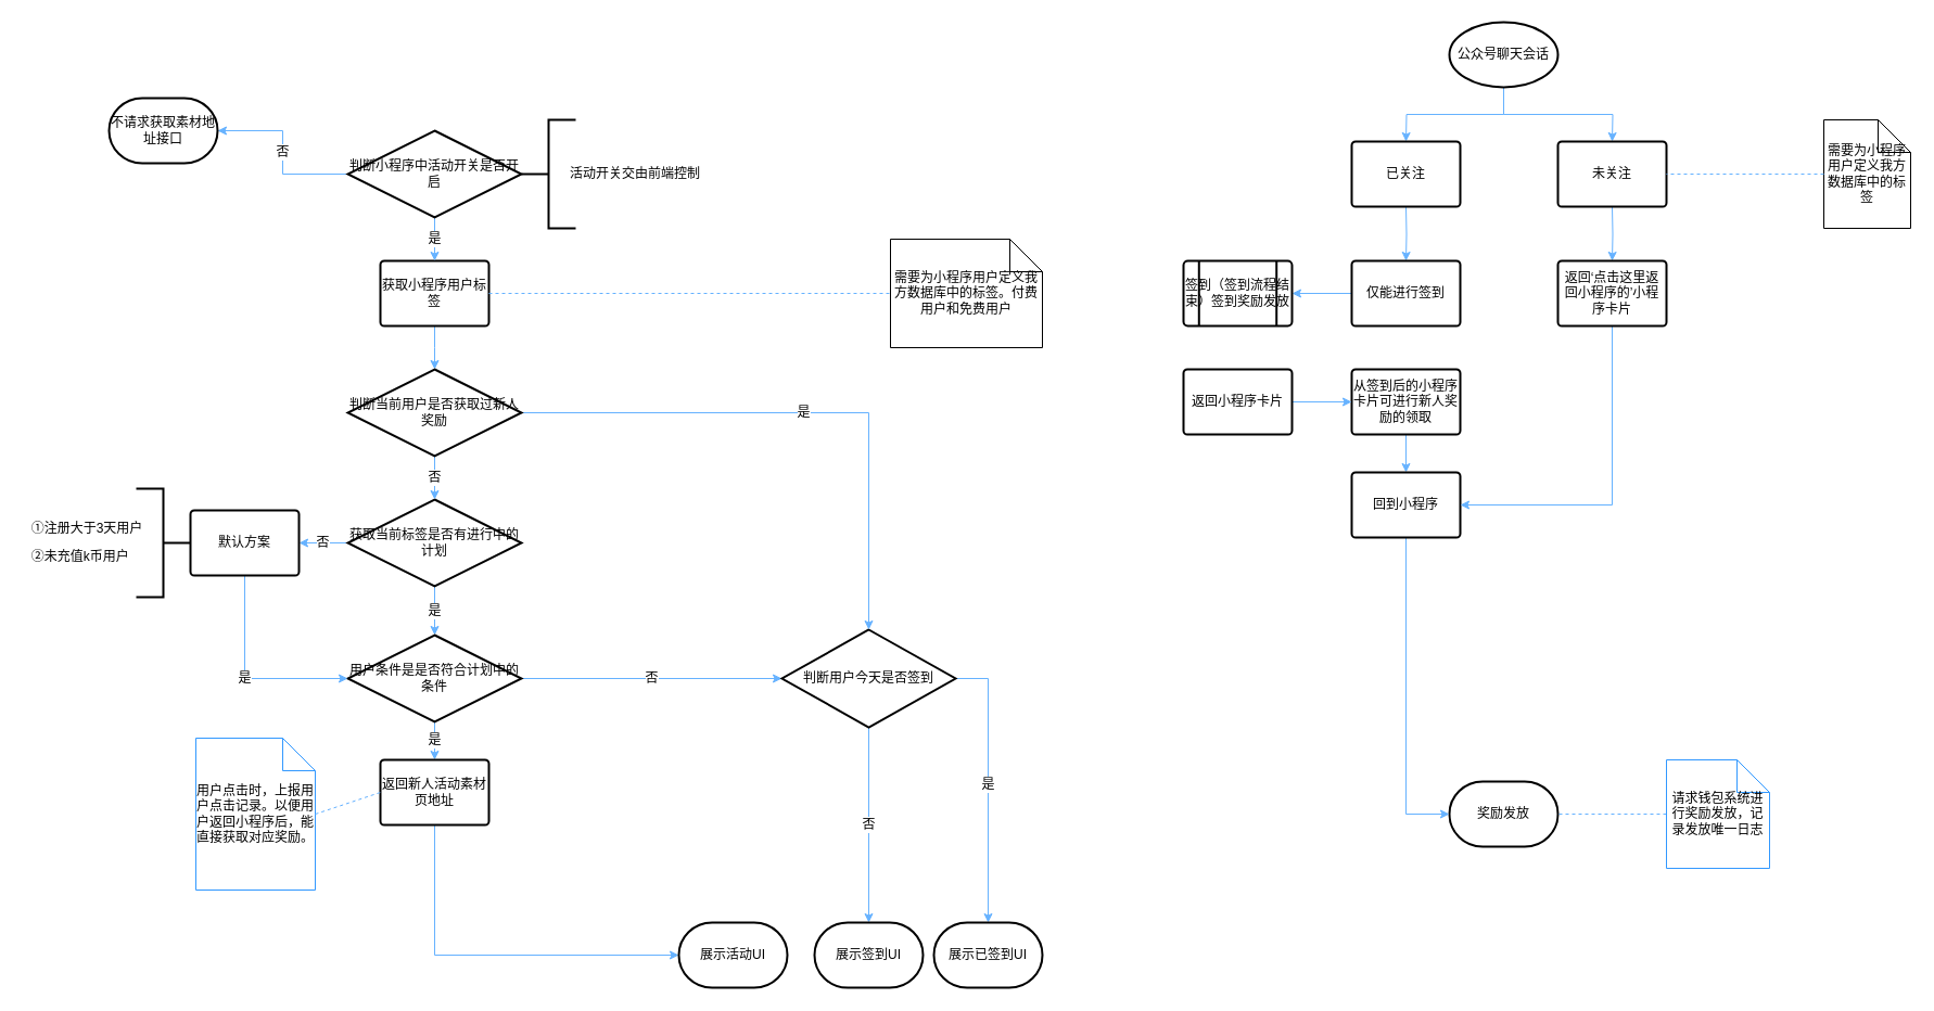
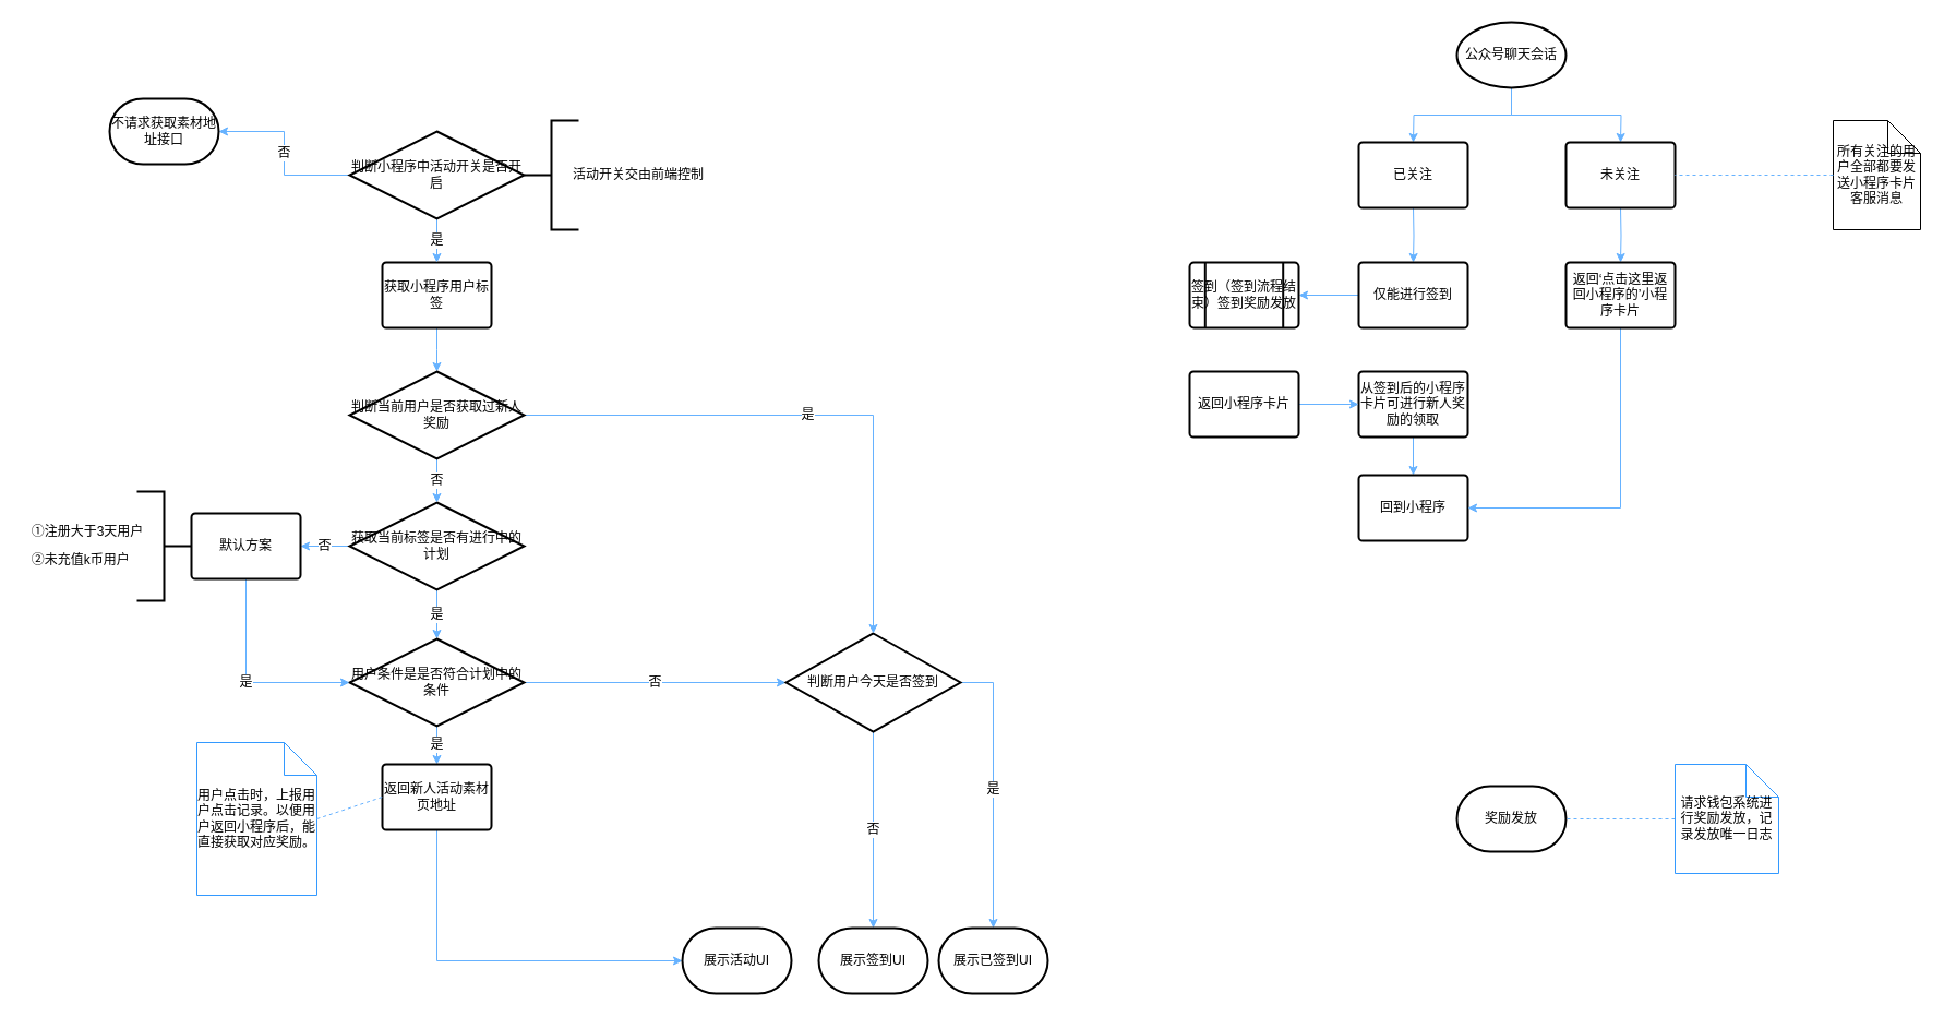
  <mxCell id="0" />
  <mxCell id="1" parent="0" />
  <mxCell id="2" style="edgeStyle=orthogonalEdgeStyle;rounded=0;html=1;exitX=0.5;exitY=1;exitPerimeter=0;entryX=0.5;entryY=0;entryPerimeter=0;jettySize=auto;orthogonalLoop=1;strokeColor=#66B2FF;fontSize=12;" edge="1" parent="1" source="3"><mxGeometry relative="1" as="geometry"><mxPoint x="400" y="340" as="targetPoint" /></mxGeometry></mxCell>
  <mxCell id="3" value="获取小程序用户标签" style="strokeWidth=2;html=1;shape=mxgraph.flowchart.process;whiteSpace=wrap;fillColor=#FFFFFF;fontSize=12;" vertex="1" parent="1"><mxGeometry x="350" y="240" width="100" height="60" as="geometry" /></mxCell>
  <mxCell id="4" value="是" style="edgeStyle=orthogonalEdgeStyle;rounded=0;html=1;exitX=0.5;exitY=1;exitPerimeter=0;jettySize=auto;orthogonalLoop=1;strokeColor=#66B2FF;fontSize=12;entryX=0.5;entryY=0;entryPerimeter=0;" edge="1" parent="1" source="6" target="9"><mxGeometry relative="1" as="geometry"><mxPoint x="400" y="620" as="targetPoint" /><Array as="points" /></mxGeometry></mxCell>
  <mxCell id="5" value="否" style="edgeStyle=orthogonalEdgeStyle;rounded=0;html=1;exitX=0;exitY=0.5;exitPerimeter=0;entryX=1;entryY=0.5;entryPerimeter=0;jettySize=auto;orthogonalLoop=1;strokeColor=#66B2FF;fontSize=12;fontColor=#000000;" edge="1" parent="1" source="6" target="13"><mxGeometry relative="1" as="geometry" /></mxCell>
  <mxCell id="6" value="&lt;span&gt;获取当前标签是否有进行中的计划&lt;/span&gt;" style="strokeWidth=2;html=1;shape=mxgraph.flowchart.decision;whiteSpace=wrap;fillColor=#FFFFFF;fontSize=12;" vertex="1" parent="1"><mxGeometry x="320" y="460" width="160" height="80" as="geometry" /></mxCell>
  <mxCell id="7" value="是" style="edgeStyle=orthogonalEdgeStyle;rounded=0;html=1;exitX=0.5;exitY=1;exitPerimeter=0;jettySize=auto;orthogonalLoop=1;strokeColor=#66B2FF;fontSize=12;" edge="1" parent="1" source="9" target="11"><mxGeometry relative="1" as="geometry" /></mxCell>
  <mxCell id="8" value="否" style="edgeStyle=orthogonalEdgeStyle;rounded=0;html=1;exitX=1;exitY=0.5;exitPerimeter=0;entryX=0;entryY=0.5;entryPerimeter=0;jettySize=auto;orthogonalLoop=1;strokeColor=#66B2FF;fontSize=12;" edge="1" parent="1" source="9" target="25"><mxGeometry relative="1" as="geometry" /></mxCell>
  <mxCell id="9" value="用户条件是是否符合计划中的条件&lt;br&gt;" style="strokeWidth=2;html=1;shape=mxgraph.flowchart.decision;whiteSpace=wrap;fillColor=#FFFFFF;fontSize=12;" vertex="1" parent="1"><mxGeometry x="320" y="585" width="160" height="80" as="geometry" /></mxCell>
  <mxCell id="10" style="edgeStyle=orthogonalEdgeStyle;rounded=0;html=1;exitX=0.5;exitY=1;exitPerimeter=0;entryX=0;entryY=0.5;entryPerimeter=0;jettySize=auto;orthogonalLoop=1;strokeColor=#66B2FF;fontSize=12;" edge="1" parent="1" source="11" target="22"><mxGeometry relative="1" as="geometry" /></mxCell>
  <mxCell id="11" value="返回新人活动素材页地址" style="strokeWidth=2;html=1;shape=mxgraph.flowchart.process;whiteSpace=wrap;fillColor=#FFFFFF;fontSize=12;" vertex="1" parent="1"><mxGeometry x="350" y="700" width="100" height="60" as="geometry" /></mxCell>
  <mxCell id="12" value="是" style="edgeStyle=orthogonalEdgeStyle;rounded=0;html=1;exitX=0.5;exitY=1;exitPerimeter=0;entryX=0;entryY=0.5;entryPerimeter=0;jettySize=auto;orthogonalLoop=1;strokeColor=#66B2FF;fontSize=12;fontColor=#000000;" edge="1" parent="1" source="13" target="9"><mxGeometry relative="1" as="geometry" /></mxCell>
  <mxCell id="13" value="默认方案" style="strokeWidth=2;html=1;shape=mxgraph.flowchart.process;whiteSpace=wrap;fillColor=#FFFFFF;fontSize=12;" vertex="1" parent="1"><mxGeometry x="175" y="470" width="100" height="60" as="geometry" /></mxCell>
  <mxCell id="14" value="" style="strokeWidth=2;html=1;shape=mxgraph.flowchart.annotation_2;align=left;fillColor=#FFFFFF;fontSize=12;direction=west;" vertex="1" parent="1"><mxGeometry x="125" y="450" width="50" height="100" as="geometry" /></mxCell>
  <mxCell id="15" value="&lt;p&gt;&amp;nbsp;&amp;nbsp;①注册大于3天用户&lt;/p&gt;&lt;p&gt;&amp;nbsp; ②未充值k币用户&lt;/p&gt;" style="text;html=1;resizable=0;points=[];autosize=1;align=left;verticalAlign=top;spacingTop=-4;fontSize=12;" vertex="1" parent="1"><mxGeometry x="20" y="465" width="120" height="70" as="geometry" /></mxCell>
  <mxCell id="16" value="" style="strokeWidth=2;html=1;shape=mxgraph.flowchart.annotation_2;align=left;fillColor=#FFFFFF;fontSize=12;" vertex="1" parent="1"><mxGeometry x="480" y="110" width="50" height="100" as="geometry" /></mxCell>
  <mxCell id="17" value="活动开关交由前端控制" style="text;html=1;resizable=0;points=[];autosize=1;align=left;verticalAlign=top;spacingTop=-4;fontSize=12;" vertex="1" parent="1"><mxGeometry x="523" y="150" width="140" height="20" as="geometry" /></mxCell>
  <mxCell id="18" value="是" style="edgeStyle=orthogonalEdgeStyle;rounded=0;html=1;exitX=0.5;exitY=1;exitPerimeter=0;entryX=0.5;entryY=0;entryPerimeter=0;jettySize=auto;orthogonalLoop=1;strokeColor=#66B2FF;fontSize=12;" edge="1" parent="1" source="20" target="3"><mxGeometry relative="1" as="geometry" /></mxCell>
  <mxCell id="19" value="否" style="edgeStyle=orthogonalEdgeStyle;rounded=0;html=1;exitX=0;exitY=0.5;exitPerimeter=0;jettySize=auto;orthogonalLoop=1;strokeColor=#66B2FF;fontSize=12;" edge="1" parent="1" source="20" target="21"><mxGeometry relative="1" as="geometry" /></mxCell>
  <mxCell id="20" value="判断小程序中活动开关是否开启&lt;br&gt;" style="strokeWidth=2;html=1;shape=mxgraph.flowchart.decision;whiteSpace=wrap;fillColor=#FFFFFF;fontSize=12;" vertex="1" parent="1"><mxGeometry x="320" y="120" width="160" height="80" as="geometry" /></mxCell>
  <mxCell id="21" value="不请求获取素材地址接口" style="strokeWidth=2;html=1;shape=mxgraph.flowchart.terminator;whiteSpace=wrap;fillColor=#FFFFFF;fontSize=12;" vertex="1" parent="1"><mxGeometry x="100" y="90" width="100" height="60" as="geometry" /></mxCell>
  <mxCell id="22" value="展示活动UI" style="strokeWidth=2;html=1;shape=mxgraph.flowchart.terminator;whiteSpace=wrap;fillColor=#FFFFFF;fontSize=12;" vertex="1" parent="1"><mxGeometry x="625" y="850" width="100" height="60" as="geometry" /></mxCell>
  <mxCell id="23" value="是" style="edgeStyle=orthogonalEdgeStyle;rounded=0;html=1;exitX=1;exitY=0.5;exitPerimeter=0;entryX=0.5;entryY=0;entryPerimeter=0;jettySize=auto;orthogonalLoop=1;strokeColor=#66B2FF;fontSize=12;" edge="1" parent="1" source="25" target="27"><mxGeometry relative="1" as="geometry" /></mxCell>
  <mxCell id="24" value="否" style="edgeStyle=orthogonalEdgeStyle;rounded=0;html=1;exitX=0.5;exitY=1;exitPerimeter=0;jettySize=auto;orthogonalLoop=1;strokeColor=#66B2FF;fontSize=12;" edge="1" parent="1" source="25" target="26"><mxGeometry relative="1" as="geometry" /></mxCell>
  <mxCell id="25" value="判断用户今天是否签到&lt;br&gt;" style="strokeWidth=2;html=1;shape=mxgraph.flowchart.decision;whiteSpace=wrap;fillColor=#FFFFFF;fontSize=12;" vertex="1" parent="1"><mxGeometry x="720" y="580" width="160" height="90" as="geometry" /></mxCell>
  <mxCell id="26" value="展示签到UI" style="strokeWidth=2;html=1;shape=mxgraph.flowchart.terminator;whiteSpace=wrap;fillColor=#FFFFFF;fontSize=12;" vertex="1" parent="1"><mxGeometry x="750" y="850" width="100" height="60" as="geometry" /></mxCell>
  <mxCell id="27" value="展示已签到UI" style="strokeWidth=2;html=1;shape=mxgraph.flowchart.terminator;whiteSpace=wrap;fillColor=#FFFFFF;fontSize=12;" vertex="1" parent="1"><mxGeometry x="860" y="850" width="100" height="60" as="geometry" /></mxCell>
  <mxCell id="28" style="edgeStyle=orthogonalEdgeStyle;rounded=0;html=1;exitX=0.5;exitY=1;exitPerimeter=0;entryX=0.5;entryY=0;entryPerimeter=0;jettySize=auto;orthogonalLoop=1;strokeColor=#66B2FF;fontSize=12;" edge="1" parent="1" source="30"><mxGeometry relative="1" as="geometry"><mxPoint x="1295" y="130" as="targetPoint" /></mxGeometry></mxCell>
  <mxCell id="29" style="edgeStyle=orthogonalEdgeStyle;rounded=0;html=1;exitX=0.5;exitY=1;exitPerimeter=0;entryX=0.5;entryY=0;entryPerimeter=0;jettySize=auto;orthogonalLoop=1;strokeColor=#66B2FF;fontSize=12;" edge="1" parent="1" source="30"><mxGeometry relative="1" as="geometry"><mxPoint x="1485" y="130" as="targetPoint" /></mxGeometry></mxCell>
  <mxCell id="30" value="公众号聊天会话" style="strokeWidth=2;html=1;shape=mxgraph.flowchart.start_1;whiteSpace=wrap;fillColor=#FFFFFF;fontSize=12;" vertex="1" parent="1"><mxGeometry x="1335" y="20" width="100" height="60" as="geometry" /></mxCell>
  <mxCell id="31" style="edgeStyle=orthogonalEdgeStyle;rounded=0;html=1;exitX=0.5;exitY=1;exitPerimeter=0;jettySize=auto;orthogonalLoop=1;strokeColor=#66B2FF;fontSize=12;" edge="1" parent="1" target="34"><mxGeometry relative="1" as="geometry"><mxPoint x="1295" y="190" as="sourcePoint" /></mxGeometry></mxCell>
  <mxCell id="32" style="edgeStyle=orthogonalEdgeStyle;rounded=0;html=1;exitX=0.5;exitY=1;exitPerimeter=0;jettySize=auto;orthogonalLoop=1;strokeColor=#66B2FF;fontSize=12;" edge="1" parent="1" target="41"><mxGeometry relative="1" as="geometry"><mxPoint x="1485" y="190" as="sourcePoint" /></mxGeometry></mxCell>
  <mxCell id="33" style="edgeStyle=orthogonalEdgeStyle;rounded=0;html=1;exitX=0;exitY=0.5;exitPerimeter=0;entryX=1;entryY=0.5;entryPerimeter=0;jettySize=auto;orthogonalLoop=1;strokeColor=#66B2FF;fontSize=12;" edge="1" parent="1" source="34" target="54"><mxGeometry relative="1" as="geometry"><mxPoint x="1190" y="270" as="targetPoint" /><Array as="points" /></mxGeometry></mxCell>
  <mxCell id="34" value="仅能进行签到" style="strokeWidth=2;html=1;shape=mxgraph.flowchart.process;whiteSpace=wrap;fontSize=12;" vertex="1" parent="1"><mxGeometry x="1245" y="240" width="100" height="60" as="geometry" /></mxCell>
  <mxCell id="35" style="edgeStyle=orthogonalEdgeStyle;rounded=0;html=1;exitX=0.5;exitY=1;exitPerimeter=0;entryX=0.5;entryY=0;entryPerimeter=0;jettySize=auto;orthogonalLoop=1;strokeColor=#66B2FF;fontSize=12;" edge="1" parent="1" source="36" target="39"><mxGeometry relative="1" as="geometry" /></mxCell>
  <mxCell id="36" value="从签到后的小程序卡片可进行新人奖励的领取" style="strokeWidth=2;html=1;shape=mxgraph.flowchart.process;whiteSpace=wrap;fillColor=#FFFFFF;fontSize=12;" vertex="1" parent="1"><mxGeometry x="1245" y="340" width="100" height="60" as="geometry" /></mxCell>
  <mxCell id="37" value="奖励发放" style="strokeWidth=2;html=1;shape=mxgraph.flowchart.terminator;whiteSpace=wrap;fillColor=#FFFFFF;fontSize=12;" vertex="1" parent="1"><mxGeometry x="1335" y="720" width="100" height="60" as="geometry" /></mxCell>
- <mxCell id="38" style="edgeStyle=orthogonalEdgeStyle;rounded=0;html=1;exitX=0.5;exitY=1;exitPerimeter=0;entryX=0;entryY=0.5;entryPerimeter=0;jettySize=auto;orthogonalLoop=1;strokeColor=#66B2FF;fontSize=12;" edge="1" parent="1" source="39" target="37"><mxGeometry relative="1" as="geometry" /></mxCell>
  <mxCell id="39" value="回到小程序" style="strokeWidth=2;html=1;shape=mxgraph.flowchart.process;whiteSpace=wrap;fillColor=#FFFFFF;fontSize=12;" vertex="1" parent="1"><mxGeometry x="1245" y="435" width="100" height="60" as="geometry" /></mxCell>
  <mxCell id="40" style="edgeStyle=orthogonalEdgeStyle;rounded=0;html=1;exitX=0.5;exitY=1;exitPerimeter=0;entryX=1;entryY=0.5;entryPerimeter=0;jettySize=auto;orthogonalLoop=1;strokeColor=#66B2FF;fontSize=12;" edge="1" parent="1" source="41" target="39"><mxGeometry relative="1" as="geometry" /></mxCell>
  <mxCell id="41" value="返回‘点击这里返回小程序的’小程序卡片" style="strokeWidth=2;html=1;shape=mxgraph.flowchart.process;whiteSpace=wrap;fillColor=#FFFFFF;fontSize=12;" vertex="1" parent="1"><mxGeometry x="1435" y="240" width="100" height="60" as="geometry" /></mxCell>
  <mxCell id="42" style="edgeStyle=orthogonalEdgeStyle;rounded=0;html=1;exitX=1;exitY=0.5;exitPerimeter=0;entryX=0;entryY=0.5;entryPerimeter=0;jettySize=auto;orthogonalLoop=1;strokeColor=#66B2FF;fontSize=12;" edge="1" parent="1" source="43" target="36"><mxGeometry relative="1" as="geometry" /></mxCell>
  <mxCell id="43" value="返回小程序卡片" style="strokeWidth=2;html=1;shape=mxgraph.flowchart.process;whiteSpace=wrap;fillColor=#FFFFFF;fontSize=12;" vertex="1" parent="1"><mxGeometry x="1090" y="340" width="100" height="60" as="geometry" /></mxCell>
- <mxCell id="44" value="&lt;font color=&quot;#000000&quot;&gt;需要为小程序用户定义我方数据库中的标签。付费用户和免费用户&lt;/font&gt;" style="shape=note;whiteSpace=wrap;html=1;fontSize=12;" vertex="1" parent="1"><mxGeometry x="820" y="220" width="140" height="100" as="geometry" /></mxCell>
  <mxCell id="45" style="edgeStyle=orthogonalEdgeStyle;rounded=0;html=1;exitX=1;exitY=0.5;exitPerimeter=0;entryX=1;entryY=0.5;entryPerimeter=0;jettySize=auto;orthogonalLoop=1;strokeColor=#66B2FF;fontSize=12;fontColor=#00FFFF;" edge="1" parent="1" source="3" target="3"><mxGeometry relative="1" as="geometry" /></mxCell>
- <mxCell id="46" value="" style="endArrow=none;dashed=1;html=1;strokeColor=#66B2FF;fontSize=12;fontColor=#00FFFF;entryX=0;entryY=0.5;exitX=1;exitY=0.5;exitPerimeter=0;" edge="1" parent="1" source="3" target="44"><mxGeometry width="50" height="50" relative="1" as="geometry"><mxPoint x="170" y="850" as="sourcePoint" /><mxPoint x="220" y="800" as="targetPoint" /><Array as="points" /></mxGeometry></mxCell>
  <mxCell id="47" value="&lt;font color=&quot;#000000&quot;&gt;用户点击时，上报用户点击记录。以便用户返回小程序后，能直接获取对应奖励。&lt;/font&gt;" style="shape=note;whiteSpace=wrap;html=1;strokeColor=#3399FF;fillColor=#FFFFFF;fontSize=12;fontColor=#00FFFF;" vertex="1" parent="1"><mxGeometry x="180" y="680" width="110" height="140" as="geometry" /></mxCell>
  <mxCell id="48" value="否" style="edgeStyle=orthogonalEdgeStyle;rounded=0;html=1;exitX=0.5;exitY=1;exitPerimeter=0;jettySize=auto;orthogonalLoop=1;strokeColor=#66B2FF;fontSize=12;fontColor=#000000;" edge="1" parent="1" source="50" target="6"><mxGeometry relative="1" as="geometry" /></mxCell>
  <mxCell id="49" value="是" style="edgeStyle=orthogonalEdgeStyle;rounded=0;html=1;exitX=1;exitY=0.5;exitPerimeter=0;entryX=0.5;entryY=0;entryPerimeter=0;jettySize=auto;orthogonalLoop=1;strokeColor=#66B2FF;fontSize=12;fontColor=#000000;" edge="1" parent="1" source="50" target="25"><mxGeometry relative="1" as="geometry" /></mxCell>
  <mxCell id="50" value="&lt;span&gt;判断当前用户是否获取过新人奖励&lt;/span&gt;" style="strokeWidth=2;html=1;shape=mxgraph.flowchart.decision;whiteSpace=wrap;fillColor=#FFFFFF;fontSize=12;" vertex="1" parent="1"><mxGeometry x="320" y="340" width="160" height="80" as="geometry" /></mxCell>
  <mxCell id="51" value="" style="endArrow=none;dashed=1;html=1;strokeColor=#66B2FF;fontSize=12;fontColor=#00FFFF;exitX=1;exitY=0.5;" edge="1" parent="1" source="47"><mxGeometry width="50" height="50" relative="1" as="geometry"><mxPoint x="460" y="280" as="sourcePoint" /><mxPoint x="350" y="730" as="targetPoint" /><Array as="points" /></mxGeometry></mxCell>
  <mxCell id="52" value="" style="endArrow=none;dashed=1;html=1;strokeColor=#66B2FF;fontSize=12;fontColor=#00FFFF;entryX=1;entryY=0.5;entryPerimeter=0;exitX=0;exitY=0.5;" edge="1" parent="1" source="53" target="37"><mxGeometry width="50" height="50" relative="1" as="geometry"><mxPoint x="1500" y="795" as="sourcePoint" /><mxPoint x="1345" y="680" as="targetPoint" /><Array as="points" /></mxGeometry></mxCell>
  <mxCell id="53" value="请求钱包系统进行奖励发放，记录发放唯一日志" style="shape=note;whiteSpace=wrap;html=1;strokeColor=#3399FF;fillColor=#FFFFFF;fontSize=12;fontColor=#000000;" vertex="1" parent="1"><mxGeometry x="1535" y="700" width="95" height="100" as="geometry" /></mxCell>
  <mxCell id="54" value="签到（签到流程结束）签到奖励发放" style="strokeWidth=2;html=1;shape=mxgraph.flowchart.predefined_process;whiteSpace=wrap;fillColor=#ffffff;fontSize=12;strokeColor=#000000;" vertex="1" parent="1"><mxGeometry x="1090" y="240" width="100" height="60" as="geometry" /></mxCell>
  <mxCell id="55" value="已关注" style="strokeWidth=2;html=1;shape=mxgraph.flowchart.process;whiteSpace=wrap;fillColor=#FFFFFF;fontSize=12;" vertex="1" parent="1"><mxGeometry x="1245" y="130" width="100" height="60" as="geometry" /></mxCell>
  <mxCell id="56" value="未关注" style="strokeWidth=2;html=1;shape=mxgraph.flowchart.process;whiteSpace=wrap;fillColor=#FFFFFF;fontSize=12;" vertex="1" parent="1"><mxGeometry x="1435" y="130" width="100" height="60" as="geometry" /></mxCell>
- <mxCell id="57" value="需要为小程序用户定义我方数据库中的标签" style="shape=note;whiteSpace=wrap;html=1;fontSize=12;" vertex="1" parent="1"><mxGeometry x="1680" y="110" width="80" height="100" as="geometry" /></mxCell>
+ <mxCell id="57" value="所有关注的用户全部都要发送小程序卡片客服消息" style="shape=note;whiteSpace=wrap;html=1;fontSize=12;" vertex="1" parent="1"><mxGeometry x="1680" y="110" width="80" height="100" as="geometry" /></mxCell>
  <mxCell id="58" value="" style="endArrow=none;dashed=1;html=1;strokeColor=#66B2FF;fontSize=12;fontColor=#00FFFF;entryX=1;entryY=0.5;entryPerimeter=0;exitX=0;exitY=0.5;" edge="1" parent="1" source="57" target="56"><mxGeometry width="50" height="50" relative="1" as="geometry"><mxPoint x="1545" y="760" as="sourcePoint" /><mxPoint x="1445" y="760" as="targetPoint" /><Array as="points" /></mxGeometry></mxCell>
